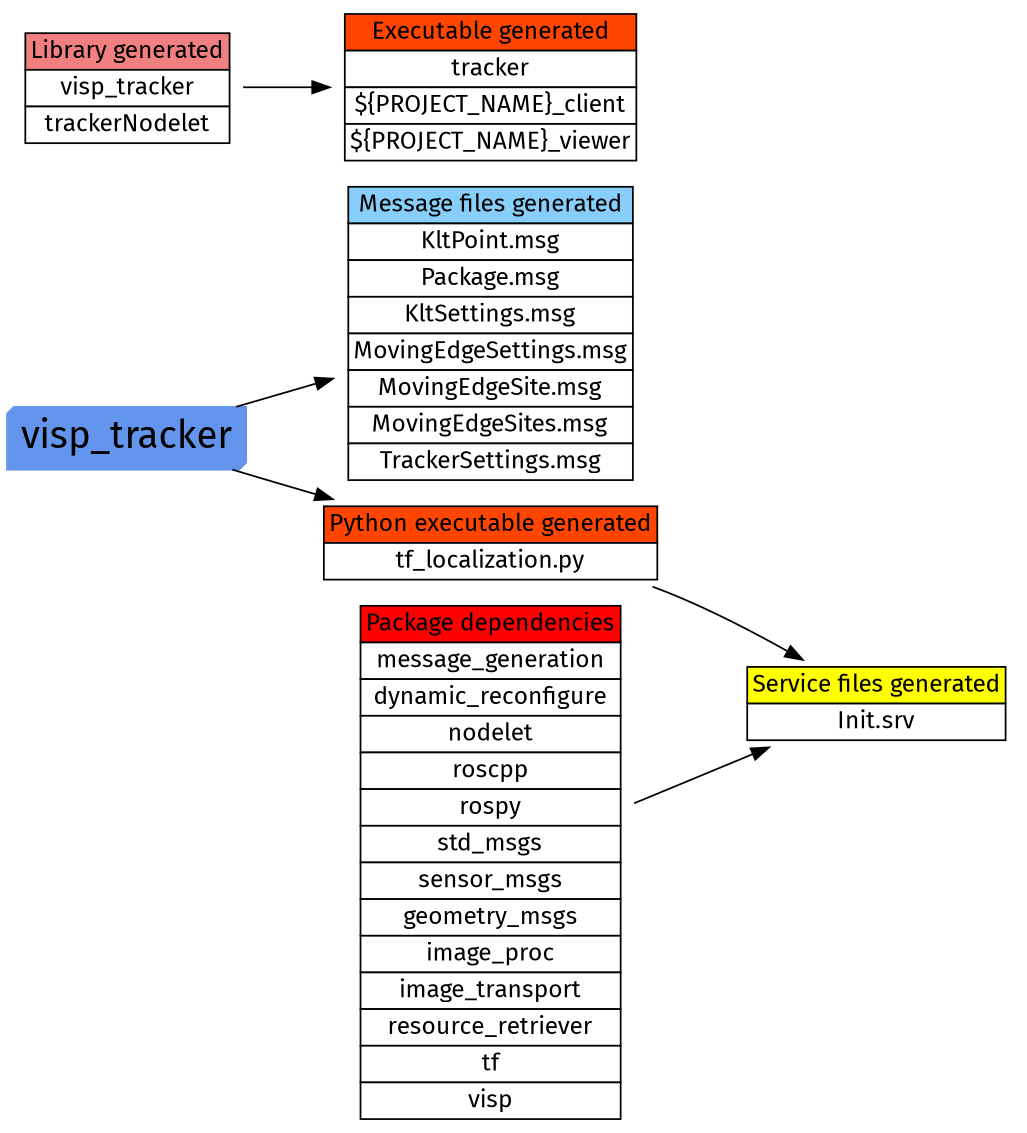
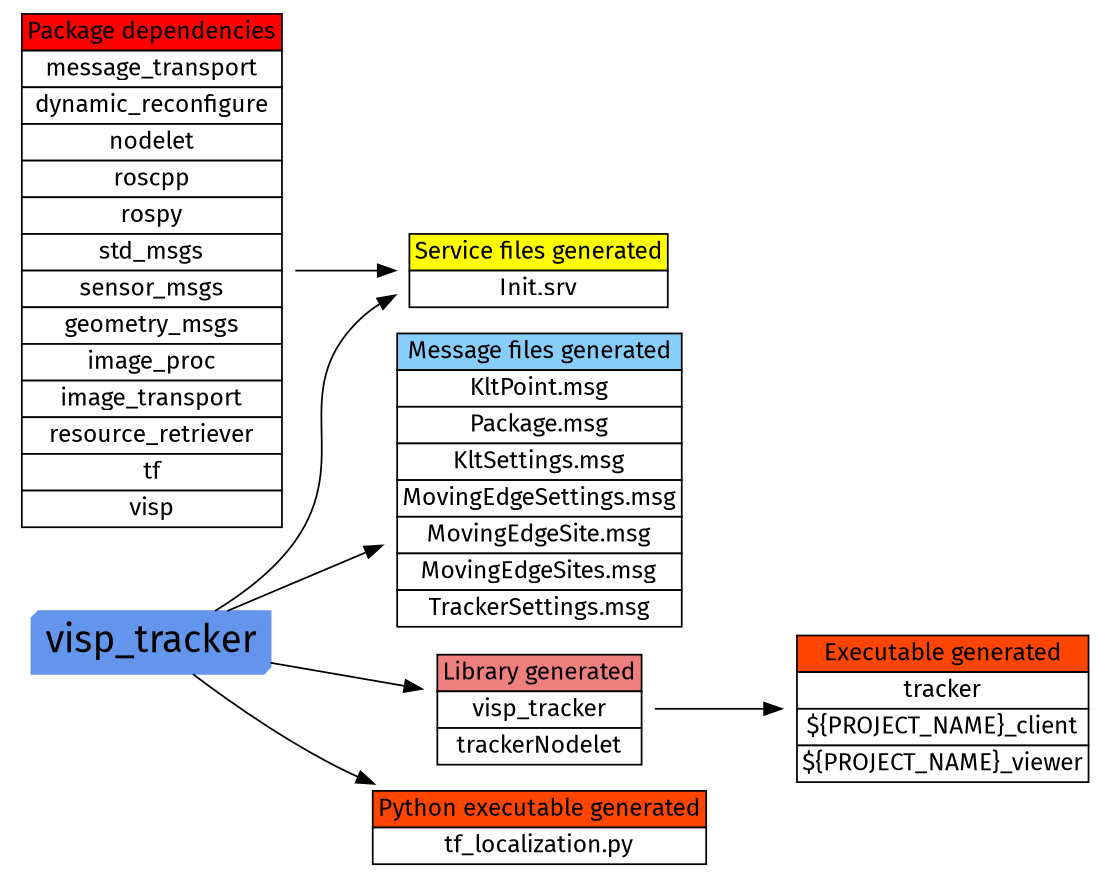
  digraph {
    fontname="Fira Sans"
    nodesep=0.1
    rankdir=LR
    node [fontname="Fira Sans" shape=plaintext]
    edge [fontname="Fira Sans"]
    visp_tracker [color="#6495ED" fontsize=22 shape=box3d style=filled]
    n2 [label=<<table BGCOLOR="#FFFFFF" BORDER="0" CELLBORDER="1" CELLSPACING="0">   <tr>     <td ALIGN="CENTER" BGCOLOR="#87CEFA" COLSPAN="1">Message files generated</td>   </tr>   <tr>     <td ALIGN="CENTER" BGCOLOR="#FFFFFF" COLSPAN="1">KltPoint.msg</td>   </tr>   <tr>     <td ALIGN="CENTER" BGCOLOR="#FFFFFF" COLSPAN="1">Package.msg</td>   </tr>   <tr>     <td ALIGN="CENTER" BGCOLOR="#FFFFFF" COLSPAN="1">KltSettings.msg</td>   </tr>   <tr>     <td ALIGN="CENTER" BGCOLOR="#FFFFFF" COLSPAN="1">MovingEdgeSettings.msg</td>   </tr>   <tr>     <td ALIGN="CENTER" BGCOLOR="#FFFFFF" COLSPAN="1">MovingEdgeSite.msg</td>   </tr>   <tr>     <td ALIGN="CENTER" BGCOLOR="#FFFFFF" COLSPAN="1">MovingEdgeSites.msg</td>   </tr>   <tr>     <td ALIGN="CENTER" BGCOLOR="#FFFFFF" COLSPAN="1">TrackerSettings.msg</td>   </tr> </table> >]
    n3 [label=<<table BGCOLOR="#FFFFFF" BORDER="0" CELLBORDER="1" CELLSPACING="0">   <tr>     <td ALIGN="CENTER" BGCOLOR="#FFFF00" COLSPAN="1">Service files generated</td>   </tr>   <tr>     <td ALIGN="CENTER" BGCOLOR="#FFFFFF" COLSPAN="1">Init.srv</td>   </tr> </table> >]
    n4 [label=<<table BGCOLOR="#FFFFFF" BORDER="0" CELLBORDER="1" CELLSPACING="0">   <tr>     <td ALIGN="CENTER" BGCOLOR="#F08080" COLSPAN="1">Library generated</td>   </tr>   <tr>     <td ALIGN="CENTER" BGCOLOR="#FFFFFF" COLSPAN="1">visp_tracker</td>   </tr>   <tr>     <td ALIGN="CENTER" BGCOLOR="#FFFFFF" COLSPAN="1">trackerNodelet</td>   </tr> </table> >]
    n5 [label=<<table BGCOLOR="#FFFFFF" BORDER="0" CELLBORDER="1" CELLSPACING="0">   <tr>     <td ALIGN="CENTER" BGCOLOR="#FF4500" COLSPAN="1">Python executable generated</td>   </tr>   <tr>     <td ALIGN="CENTER" BGCOLOR="#FFFFFF" COLSPAN="1">tf_localization.py</td>   </tr> </table> >]
    n6 [label=<<table BGCOLOR="#FFFFFF" BORDER="0" CELLBORDER="1" CELLSPACING="0">   <tr>     <td ALIGN="CENTER" BGCOLOR="#FF4500" COLSPAN="1">Executable generated</td>   </tr>   <tr>     <td ALIGN="CENTER" BGCOLOR="#FFFFFF" COLSPAN="1">tracker</td>   </tr>   <tr>     <td ALIGN="CENTER" BGCOLOR="#FFFFFF" COLSPAN="1">${PROJECT_NAME}_client</td>   </tr>   <tr>     <td ALIGN="CENTER" BGCOLOR="#FFFFFF" COLSPAN="1">${PROJECT_NAME}_viewer</td>   </tr> </table> >]
-   n7 [label=<<table BGCOLOR="#FFFFFF" BORDER="0" CELLBORDER="1" CELLSPACING="0">   <tr>     <td ALIGN="CENTER" BGCOLOR="#FF0000" COLSPAN="1">Package dependencies</td>   </tr>   <tr>     <td ALIGN="CENTER" BGCOLOR="#FFFFFF" COLSPAN="1">message_generation</td>   </tr>   <tr>     <td ALIGN="CENTER" BGCOLOR="#FFFFFF" COLSPAN="1">dynamic_reconfigure</td>   </tr>   <tr>     <td ALIGN="CENTER" BGCOLOR="#FFFFFF" COLSPAN="1">nodelet</td>   </tr>   <tr>     <td ALIGN="CENTER" BGCOLOR="#FFFFFF" COLSPAN="1">roscpp</td>   </tr>   <tr>     <td ALIGN="CENTER" BGCOLOR="#FFFFFF" COLSPAN="1">rospy</td>   </tr>   <tr>     <td ALIGN="CENTER" BGCOLOR="#FFFFFF" COLSPAN="1">std_msgs</td>   </tr>   <tr>     <td ALIGN="CENTER" BGCOLOR="#FFFFFF" COLSPAN="1">sensor_msgs</td>   </tr>   <tr>     <td ALIGN="CENTER" BGCOLOR="#FFFFFF" COLSPAN="1">geometry_msgs</td>   </tr>   <tr>     <td ALIGN="CENTER" BGCOLOR="#FFFFFF" COLSPAN="1">image_proc</td>   </tr>   <tr>     <td ALIGN="CENTER" BGCOLOR="#FFFFFF" COLSPAN="1">image_transport</td>   </tr>   <tr>     <td ALIGN="CENTER" BGCOLOR="#FFFFFF" COLSPAN="1">resource_retriever</td>   </tr>   <tr>     <td ALIGN="CENTER" BGCOLOR="#FFFFFF" COLSPAN="1">tf</td>   </tr>   <tr>     <td ALIGN="CENTER" BGCOLOR="#FFFFFF" COLSPAN="1">visp</td>   </tr> </table> >]
+   n7 [label=<<table BGCOLOR="#FFFFFF" BORDER="0" CELLBORDER="1" CELLSPACING="0">   <tr>     <td ALIGN="CENTER" BGCOLOR="#FF0000" COLSPAN="1">Package dependencies</td>   </tr>   <tr>     <td ALIGN="CENTER" BGCOLOR="#FFFFFF" COLSPAN="1">message_transport</td>   </tr>   <tr>     <td ALIGN="CENTER" BGCOLOR="#FFFFFF" COLSPAN="1">dynamic_reconfigure</td>   </tr>   <tr>     <td ALIGN="CENTER" BGCOLOR="#FFFFFF" COLSPAN="1">nodelet</td>   </tr>   <tr>     <td ALIGN="CENTER" BGCOLOR="#FFFFFF" COLSPAN="1">roscpp</td>   </tr>   <tr>     <td ALIGN="CENTER" BGCOLOR="#FFFFFF" COLSPAN="1">rospy</td>   </tr>   <tr>     <td ALIGN="CENTER" BGCOLOR="#FFFFFF" COLSPAN="1">std_msgs</td>   </tr>   <tr>     <td ALIGN="CENTER" BGCOLOR="#FFFFFF" COLSPAN="1">sensor_msgs</td>   </tr>   <tr>     <td ALIGN="CENTER" BGCOLOR="#FFFFFF" COLSPAN="1">geometry_msgs</td>   </tr>   <tr>     <td ALIGN="CENTER" BGCOLOR="#FFFFFF" COLSPAN="1">image_proc</td>   </tr>   <tr>     <td ALIGN="CENTER" BGCOLOR="#FFFFFF" COLSPAN="1">image_transport</td>   </tr>   <tr>     <td ALIGN="CENTER" BGCOLOR="#FFFFFF" COLSPAN="1">resource_retriever</td>   </tr>   <tr>     <td ALIGN="CENTER" BGCOLOR="#FFFFFF" COLSPAN="1">tf</td>   </tr>   <tr>     <td ALIGN="CENTER" BGCOLOR="#FFFFFF" COLSPAN="1">visp</td>   </tr> </table> >]
    visp_tracker -> n2
-   n5 -> n3
+   visp_tracker -> n3
+   visp_tracker -> n4
    visp_tracker -> n5
    n4 -> n6
    n7 -> n3
  }
